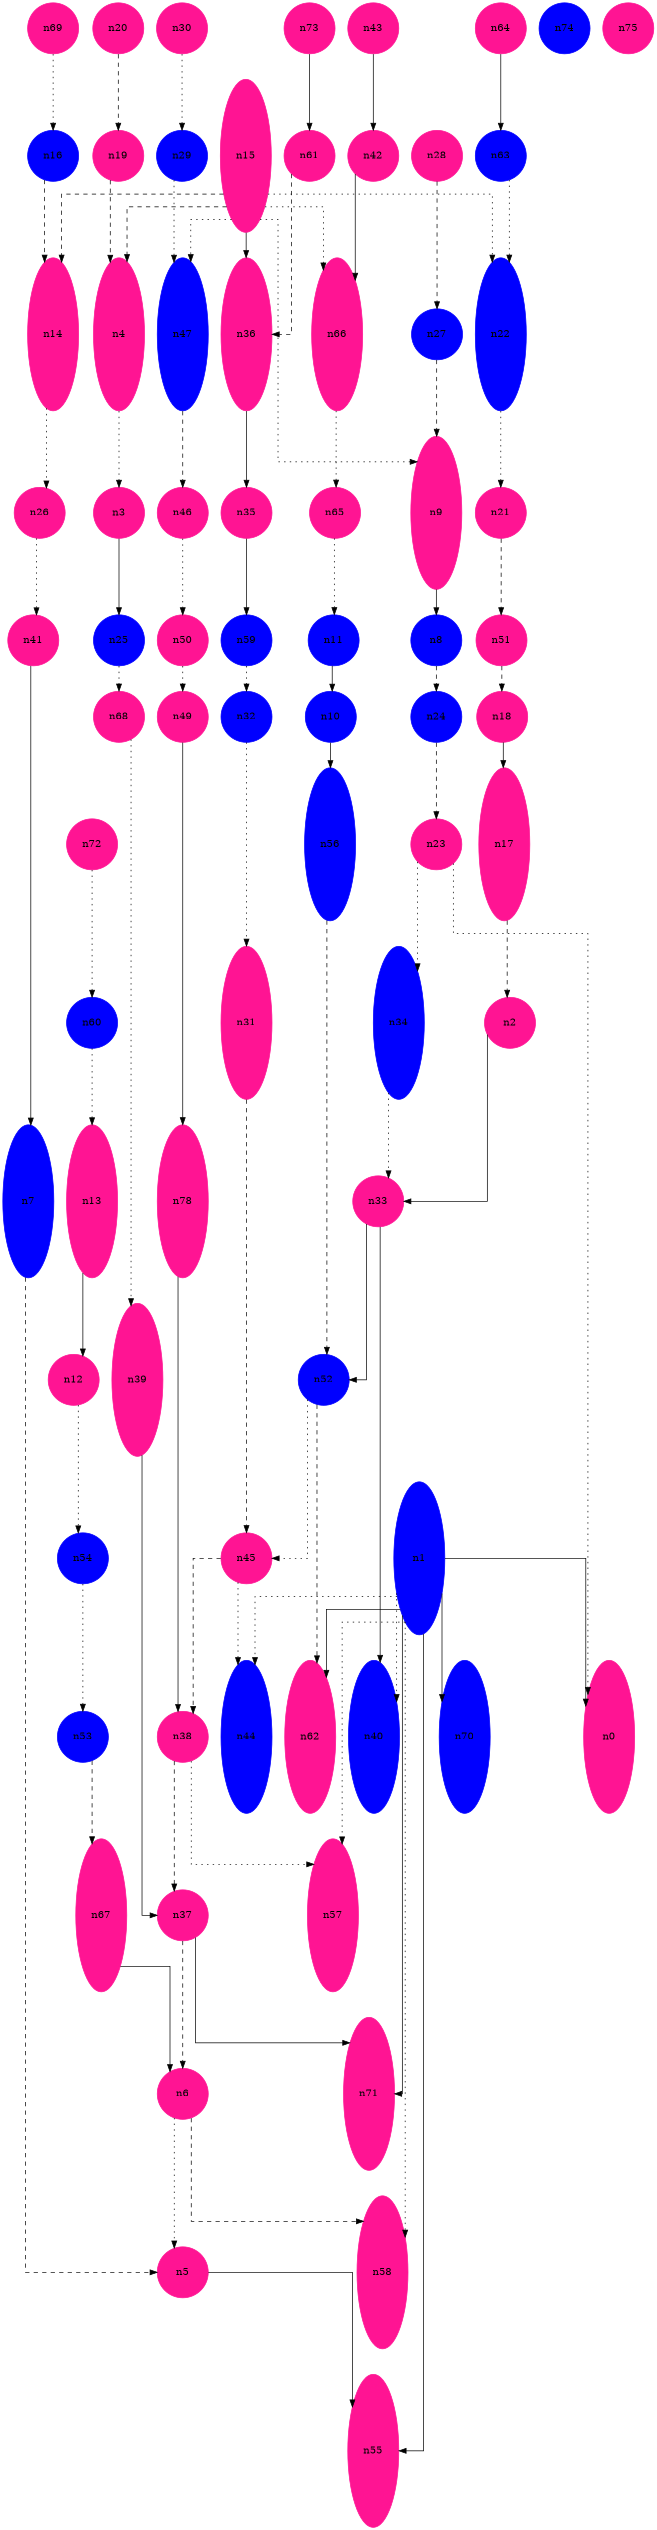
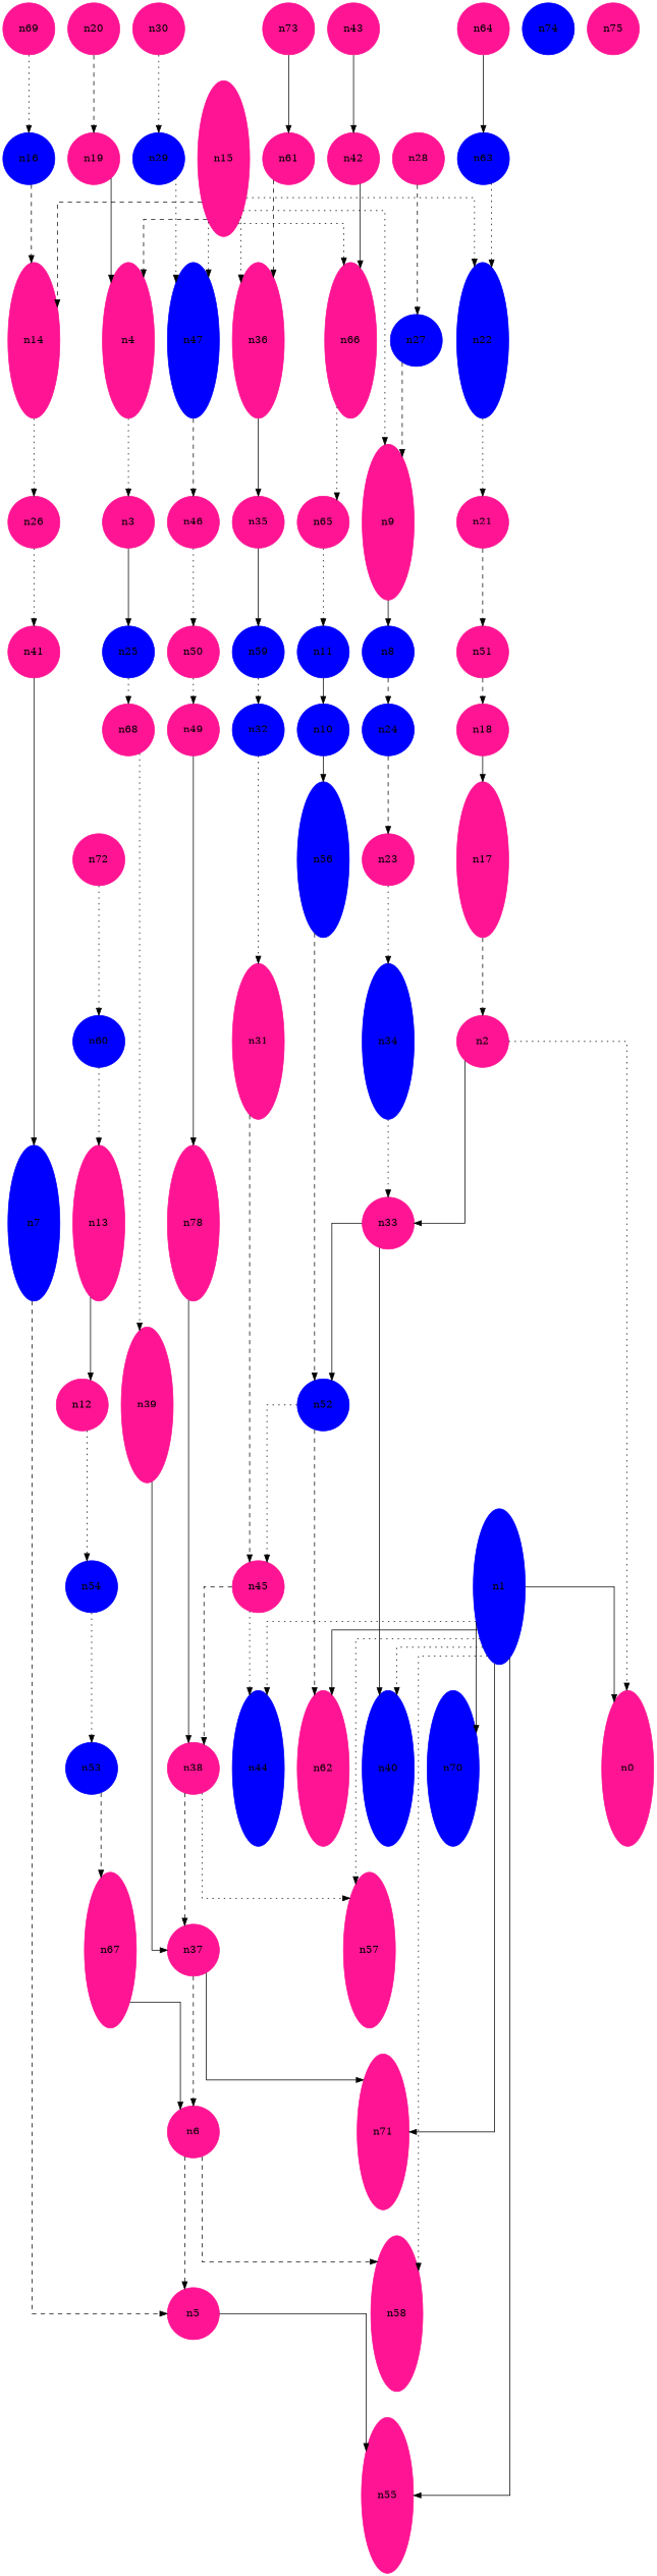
  digraph {
    fontname="DejaVu Serif"
    splines=ortho
    node [color=deeppink fontname="DejaVu Serif" shape=ellipse style=filled]
    edge [fontname="DejaVu Serif" style=dotted]
    n69 [height=1 width=1]
    n16 [color=blue height=1 width=1]
    n14 [height=3 width=1]
    n26 [height=1 width=1]
    n1 [color=blue height=3 width=1]
    n58 [height=3 width=1]
    n57 [height=3 width=1]
    n0 [height=3 width=1]
    n70 [color=blue height=3 width=1]
    n71 [height=3 width=1]
    n40 [color=blue height=3 width=1]
    n62 [height=3 width=1]
    n44 [color=blue height=3 width=1]
    n55 [height=3 width=1]
    n15 [height=3 width=1]
    n36 [height=3 width=1]
    n47 [color=blue height=3 width=1]
    n4 [height=3 width=1]
    n9 [height=3 width=1]
    n66 [height=3 width=1]
    n22 [color=blue height=3 width=1]
    n35 [height=1 width=1]
    n46 [height=1 width=1]
    n13 [height=3 width=1]
    n12 [height=1 width=1]
    n3 [height=1 width=1]
    n8 [color=blue height=1 width=1]
    n65 [height=1 width=1]
    n21 [height=1 width=1]
    n41 [height=1 width=1]
    n59 [color=blue height=1 width=1]
    n50 [height=1 width=1]
    n54 [color=blue height=1 width=1]
    n25 [color=blue height=1 width=1]
    n24 [color=blue height=1 width=1]
    n11 [color=blue height=1 width=1]
    n51 [height=1 width=1]
    n28 [height=1 width=1]
    n27 [color=blue height=1 width=1]
    n72 [height=1 width=1]
    n60 [color=blue height=1 width=1]
    n30 [height=1 width=1]
    n29 [color=blue height=1 width=1]
    n74 [color=blue height=1 width=1]
    n73 [height=1 width=1]
    n61 [height=1 width=1]
    n43 [height=1 width=1]
    n42 [height=1 width=1]
    n20 [height=1 width=1]
    n19 [height=1 width=1]
    n64 [height=1 width=1]
    n63 [color=blue height=1 width=1]
    n75 [height=1 width=1]
    n7 [color=blue height=3 width=1]
    n49 [height=1 width=1]
    n32 [color=blue height=1 width=1]
    n53 [color=blue height=1 width=1]
    n68 [height=1 width=1]
    n23 [height=1 width=1]
    n18 [height=1 width=1]
    n10 [color=blue height=1 width=1]
    n48 [height=3 label=n78 width=1]
    n31 [height=3 width=1]
    n5 [height=1 width=1]
    n39 [height=3 width=1]
    n34 [color=blue height=3 width=1]
    n17 [height=3 width=1]
    n56 [color=blue height=3 width=1]
    n67 [height=3 width=1]
    n37 [height=1 width=1]
    n33 [height=1 width=1]
    n45 [height=1 width=1]
    n38 [height=1 width=1]
    n2 [height=1 width=1]
    n6 [height=1 width=1]
    n52 [color=blue height=1 width=1]
    n69 -> n16
    n16 -> n14 [style=dashed]
    n14 -> n26
    n26 -> n41
    n1 -> n58
    n1 -> n57
    n1 -> n0 [style=solid]
    n1 -> n70 [style=solid]
    n1 -> n71 [style=solid]
    n1 -> n40
    n1 -> n62 [style=solid]
    n1 -> n44
    n1 -> n55 [style=solid]
    n15 -> n14 [style=dashed]
-   n15 -> n36 [style=solid]
+   n15 -> n36
    n15 -> n47
    n15 -> n4 [style=dashed]
    n15 -> n9
    n15 -> n66
    n15 -> n22
    n36 -> n35 [style=solid]
    n47 -> n46 [style=dashed]
    n4 -> n3
    n9 -> n8 [style=solid]
    n66 -> n65
    n22 -> n21
    n35 -> n59 [style=solid]
    n46 -> n50
    n13 -> n12 [style=solid]
    n12 -> n54
    n3 -> n25 [style=solid]
    n8 -> n24 [style=dashed]
    n65 -> n11
    n21 -> n51 [style=dashed]
    n41 -> n7 [style=solid]
    n59 -> n32
    n50 -> n49
    n54 -> n53
    n25 -> n68
    n24 -> n23 [style=dashed]
    n11 -> n10 [style=solid]
    n51 -> n18 [style=dashed]
    n28 -> n27 [style=dashed]
    n27 -> n9 [style=dashed]
    n72 -> n60
    n60 -> n13
    n30 -> n29
    n29 -> n47
    n73 -> n61 [style=solid]
    n61 -> n36 [style=dashed]
    n43 -> n42 [style=solid]
    n42 -> n66 [style=solid]
    n20 -> n19 [style=dashed]
-   n19 -> n4 [style=dashed]
+   n19 -> n4 [style=solid]
    n64 -> n63 [style=solid]
    n63 -> n22
    n7 -> n5 [style=dashed]
    n49 -> n48 [style=solid]
    n32 -> n31
    n53 -> n67 [style=dashed]
    n68 -> n39
    n23 -> n34
    n18 -> n17 [style=solid]
    n10 -> n56 [style=solid]
    n48 -> n38 [style=solid]
    n31 -> n45 [style=dashed]
    n5 -> n55 [style=solid]
    n39 -> n37 [style=solid]
    n34 -> n33
    n17 -> n2 [style=dashed]
    n56 -> n52 [style=dashed]
    n67 -> n6 [style=solid]
    n37 -> n71 [style=solid]
    n37 -> n6 [style=dashed]
    n33 -> n40 [style=solid]
    n33 -> n52 [style=solid]
    n45 -> n44
    n45 -> n38 [style=dashed]
    n38 -> n57
    n38 -> n37 [style=dashed]
-   n23 -> n0
+   n2 -> n0
    n2 -> n33 [style=solid]
    n6 -> n58 [style=dashed]
-   n6 -> n5
+   n6 -> n5 [style=dashed]
    n52 -> n62 [style=dashed]
    n52 -> n45
  }
